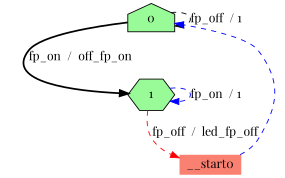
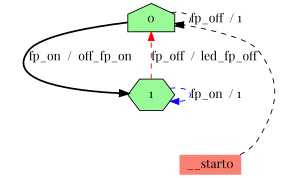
  digraph {
    fontname="Playfair Display"
    node [color=black fillcolor=palegreen fontname="Playfair Display" style=filled]
    edge [color=black fontname="Playfair Display" style=dashed]
    n1 [label=0 shape=house]
    n2 [label=1 shape=hexagon]
    __start0 [fillcolor=salmon height=0 shape=none width=0]
    n1 -> n1 [label="fp_off  / 1"]
    n1 -> n2 [label="fp_on  /  off_fp_on" style=bold]
-   n2 -> __start0 [color=red label="fp_off  /  led_fp_off"]
+   n2 -> n1 [color=red label="fp_off  /  led_fp_off"]
    n2 -> n2 [color=blue label="fp_on  / 1"]
-   __start0 -> n1 [color=blue]
+   __start0 -> n1
  }
